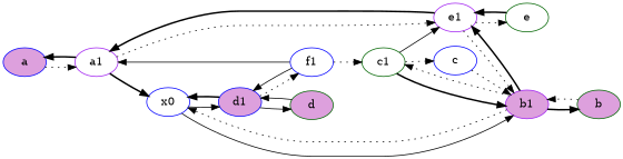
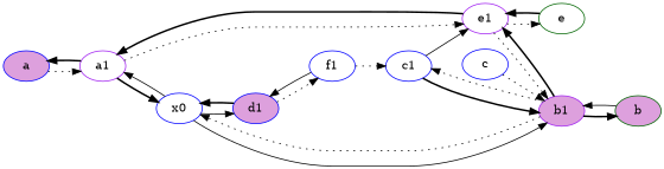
  digraph {
    fontname="DejaVu Serif"
    rankdir=LR
    node [color=blue fillcolor=white fontname="DejaVu Serif" style=filled]
    edge [fontname="DejaVu Serif" style=dotted]
    a [fillcolor=plum]
    a1 [color=purple]
    e1 [color=purple]
    x0
    b1 [color=purple fillcolor=plum]
    e [color=darkgreen]
    d1 [fillcolor=plum]
    f1
-   d [color=darkgreen fillcolor=plum]
-   c1 [color=darkgreen]
+   c1
    c
    b [color=darkgreen fillcolor=plum]
    a -> a1
    a1 -> a [style=bold]
    a1 -> e1
    a1 -> x0 [style=bold]
    e1 -> a1 [style=bold]
    e1 -> b1
    e1 -> e
-   f1 -> a1 [style=solid]
+   x0 -> a1 [style=solid]
    x0 -> b1 [style=solid]
    x0 -> d1 [style=solid]
    b1 -> e1 [style=bold]
    b1 -> x0
    b1 -> c1
    b1 -> b [style=bold]
    e -> e1 [style=bold]
    d1 -> x0 [style=bold]
    d1 -> f1
-   d1 -> d [style=solid]
    f1 -> d1 [style=solid]
    f1 -> c1
-   d -> d1 [style=solid]
    c1 -> e1 [style=solid]
    c1 -> b1 [style=bold]
-   c1 -> c
    c -> b1
-   b -> b1
+   b -> b1 [style=solid]
  }
